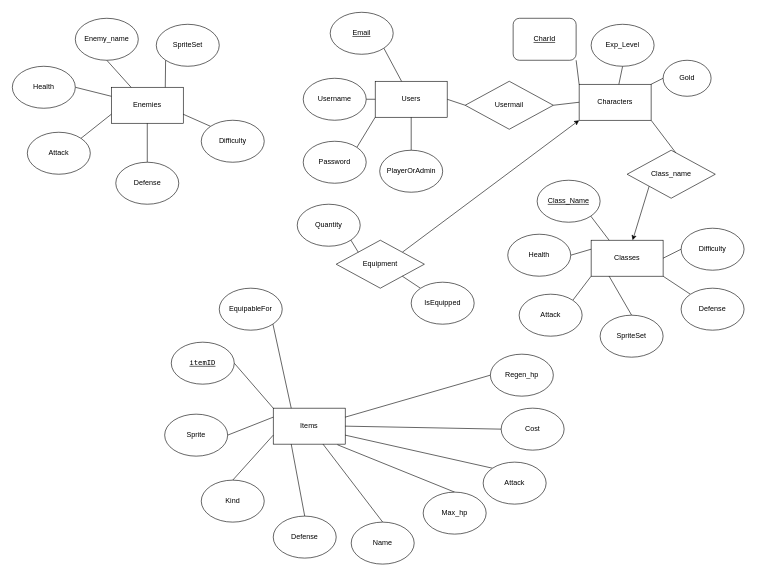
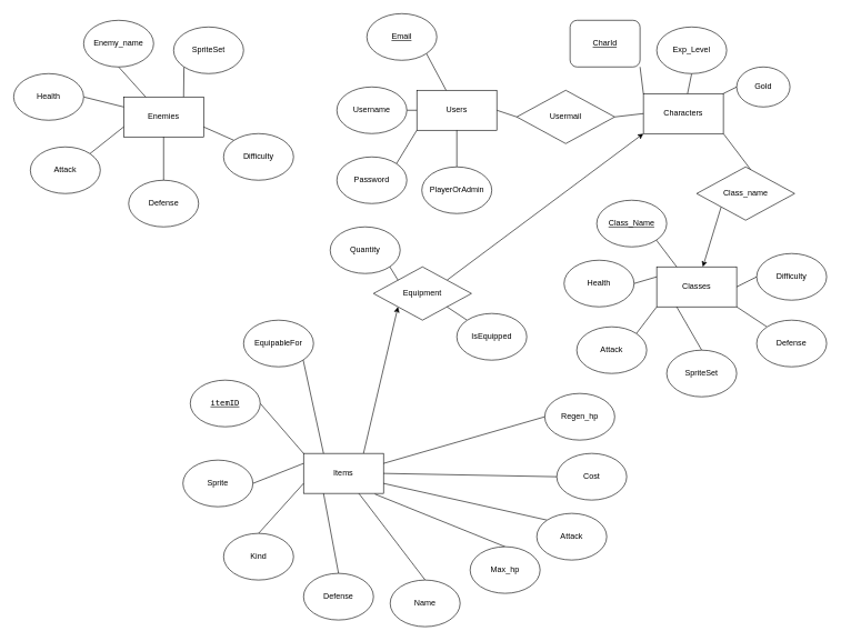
  <mxCell id="0" />
  <mxCell id="1" parent="0" />
  <mxCell id="2" style="rounded=0;orthogonalLoop=1;jettySize=auto;html=1;exitX=1;exitY=0.5;exitDx=0;exitDy=0;entryX=0;entryY=0.5;entryDx=0;entryDy=0;endArrow=none;endFill=0;" edge="1" parent="1" source="3" target="20"><mxGeometry relative="1" as="geometry" /></mxCell>
  <mxCell id="3" value="Users" style="rounded=0;whiteSpace=wrap;html=1;" vertex="1" parent="1"><mxGeometry x="625" y="135" width="120" height="60" as="geometry" /></mxCell>
  <mxCell id="4" style="rounded=0;orthogonalLoop=1;jettySize=auto;html=1;exitX=1;exitY=0;exitDx=0;exitDy=0;entryX=0;entryY=1;entryDx=0;entryDy=0;endArrow=none;endFill=0;" edge="1" parent="1" source="5" target="3"><mxGeometry relative="1" as="geometry" /></mxCell>
  <mxCell id="5" value="Password" style="ellipse;whiteSpace=wrap;html=1;" vertex="1" parent="1"><mxGeometry x="505" y="235" width="105" height="70" as="geometry" /></mxCell>
  <mxCell id="6" style="rounded=0;orthogonalLoop=1;jettySize=auto;html=1;exitX=0.5;exitY=0;exitDx=0;exitDy=0;endArrow=none;endFill=0;" edge="1" parent="1" source="7" target="3"><mxGeometry relative="1" as="geometry" /></mxCell>
  <mxCell id="7" value="PlayerOrAdmin" style="ellipse;whiteSpace=wrap;html=1;" vertex="1" parent="1"><mxGeometry x="632.5" y="250" width="105" height="70" as="geometry" /></mxCell>
  <mxCell id="8" style="edgeStyle=orthogonalEdgeStyle;rounded=0;orthogonalLoop=1;jettySize=auto;html=1;exitX=1;exitY=0.5;exitDx=0;exitDy=0;entryX=0;entryY=0.5;entryDx=0;entryDy=0;endArrow=none;endFill=0;" edge="1" parent="1" source="9" target="3"><mxGeometry relative="1" as="geometry" /></mxCell>
  <mxCell id="9" value="Username" style="ellipse;whiteSpace=wrap;html=1;" vertex="1" parent="1"><mxGeometry x="505" y="130" width="105" height="70" as="geometry" /></mxCell>
  <mxCell id="10" style="rounded=0;orthogonalLoop=1;jettySize=auto;html=1;exitX=1;exitY=1;exitDx=0;exitDy=0;endArrow=none;endFill=0;" edge="1" parent="1" source="11" target="3"><mxGeometry relative="1" as="geometry" /></mxCell>
  <mxCell id="11" value="&lt;u&gt;Email&lt;/u&gt;" style="ellipse;whiteSpace=wrap;html=1;" vertex="1" parent="1"><mxGeometry x="550" y="20" width="105" height="70" as="geometry" /></mxCell>
  <mxCell id="12" value="Characters" style="rounded=0;whiteSpace=wrap;html=1;" vertex="1" parent="1"><mxGeometry x="965" y="140" width="120" height="60" as="geometry" /></mxCell>
  <mxCell id="13" style="rounded=0;orthogonalLoop=1;jettySize=auto;html=1;exitX=1;exitY=1;exitDx=0;exitDy=0;entryX=0;entryY=0;entryDx=0;entryDy=0;endArrow=none;endFill=0;" edge="1" parent="1" source="14" target="12"><mxGeometry relative="1" as="geometry" /></mxCell>
  <mxCell id="14" value="&lt;u&gt;CharId&lt;/u&gt;" style="whiteSpace=wrap;html=1;rounded=1;" vertex="1" parent="1"><mxGeometry x="855" y="30" width="105" height="70" as="geometry" /></mxCell>
  <mxCell id="15" style="rounded=0;orthogonalLoop=1;jettySize=auto;html=1;exitX=0.5;exitY=1;exitDx=0;exitDy=0;endArrow=none;endFill=0;" edge="1" parent="1" source="16" target="12"><mxGeometry relative="1" as="geometry" /></mxCell>
  <mxCell id="16" value="Exp_Level" style="ellipse;whiteSpace=wrap;html=1;" vertex="1" parent="1"><mxGeometry x="985" y="40" width="105" height="70" as="geometry" /></mxCell>
  <mxCell id="17" style="rounded=0;orthogonalLoop=1;jettySize=auto;html=1;exitX=0;exitY=0.5;exitDx=0;exitDy=0;entryX=1;entryY=0;entryDx=0;entryDy=0;endArrow=none;endFill=0;" edge="1" parent="1" source="18" target="12"><mxGeometry relative="1" as="geometry" /></mxCell>
  <mxCell id="18" value="Gold" style="ellipse;whiteSpace=wrap;html=1;" vertex="1" parent="1"><mxGeometry x="1105" y="100" width="80" height="60" as="geometry" /></mxCell>
  <mxCell id="19" style="rounded=0;orthogonalLoop=1;jettySize=auto;html=1;exitX=1;exitY=0.5;exitDx=0;exitDy=0;entryX=0;entryY=0.5;entryDx=0;entryDy=0;endArrow=none;endFill=0;" edge="1" parent="1" source="20" target="12"><mxGeometry relative="1" as="geometry" /></mxCell>
  <mxCell id="20" value="Usermail" style="rhombus;whiteSpace=wrap;html=1;" vertex="1" parent="1"><mxGeometry x="775" y="135" width="147" height="80" as="geometry" /></mxCell>
  <mxCell id="21" style="rounded=0;orthogonalLoop=1;jettySize=auto;html=1;exitX=0;exitY=1;exitDx=0;exitDy=0;" edge="1" parent="1" source="22" target="24"><mxGeometry relative="1" as="geometry" /></mxCell>
  <mxCell id="22" value="Class_name" style="rhombus;whiteSpace=wrap;html=1;" vertex="1" parent="1"><mxGeometry x="1045" y="250" width="147" height="80" as="geometry" /></mxCell>
  <mxCell id="23" style="rounded=0;orthogonalLoop=1;jettySize=auto;html=1;exitX=1;exitY=1;exitDx=0;exitDy=0;entryX=0.551;entryY=0.05;entryDx=0;entryDy=0;entryPerimeter=0;endArrow=none;endFill=0;" edge="1" parent="1" source="12" target="22"><mxGeometry relative="1" as="geometry" /></mxCell>
  <mxCell id="24" value="Classes" style="rounded=0;whiteSpace=wrap;html=1;" vertex="1" parent="1"><mxGeometry x="985" y="400" width="120" height="60" as="geometry" /></mxCell>
  <mxCell id="25" style="rounded=0;orthogonalLoop=1;jettySize=auto;html=1;exitX=1;exitY=0.5;exitDx=0;exitDy=0;entryX=0;entryY=0.25;entryDx=0;entryDy=0;endArrow=none;endFill=0;" edge="1" parent="1" source="26" target="24"><mxGeometry relative="1" as="geometry" /></mxCell>
  <mxCell id="26" value="Health" style="ellipse;whiteSpace=wrap;html=1;" vertex="1" parent="1"><mxGeometry x="846" y="390" width="105" height="70" as="geometry" /></mxCell>
  <mxCell id="27" style="rounded=0;orthogonalLoop=1;jettySize=auto;html=1;exitX=1;exitY=0;exitDx=0;exitDy=0;entryX=0;entryY=1;entryDx=0;entryDy=0;endArrow=none;endFill=0;" edge="1" parent="1" source="28" target="24"><mxGeometry relative="1" as="geometry" /></mxCell>
  <mxCell id="28" value="Attack" style="ellipse;whiteSpace=wrap;html=1;" vertex="1" parent="1"><mxGeometry x="865" y="490" width="105" height="70" as="geometry" /></mxCell>
  <mxCell id="29" style="rounded=0;orthogonalLoop=1;jettySize=auto;html=1;exitX=0.5;exitY=0;exitDx=0;exitDy=0;entryX=0.25;entryY=1;entryDx=0;entryDy=0;endArrow=none;endFill=0;" edge="1" parent="1" source="30" target="24"><mxGeometry relative="1" as="geometry" /></mxCell>
  <mxCell id="30" value="SpriteSet" style="ellipse;whiteSpace=wrap;html=1;" vertex="1" parent="1"><mxGeometry x="1000" y="525" width="105" height="70" as="geometry" /></mxCell>
  <mxCell id="31" style="rounded=0;orthogonalLoop=1;jettySize=auto;html=1;exitX=0;exitY=0;exitDx=0;exitDy=0;entryX=1;entryY=1;entryDx=0;entryDy=0;endArrow=none;endFill=0;" edge="1" parent="1" source="32" target="24"><mxGeometry relative="1" as="geometry" /></mxCell>
  <mxCell id="32" value="Defense" style="ellipse;whiteSpace=wrap;html=1;" vertex="1" parent="1"><mxGeometry x="1135" y="480" width="105" height="70" as="geometry" /></mxCell>
  <mxCell id="33" style="rounded=0;orthogonalLoop=1;jettySize=auto;html=1;exitX=1;exitY=1;exitDx=0;exitDy=0;entryX=0.25;entryY=0;entryDx=0;entryDy=0;endArrow=none;endFill=0;" edge="1" parent="1" source="34" target="24"><mxGeometry relative="1" as="geometry" /></mxCell>
  <mxCell id="34" value="&lt;u&gt;Class_Name&lt;/u&gt;" style="ellipse;whiteSpace=wrap;html=1;" vertex="1" parent="1"><mxGeometry x="895" y="300" width="105" height="70" as="geometry" /></mxCell>
  <mxCell id="35" style="rounded=0;orthogonalLoop=1;jettySize=auto;html=1;exitX=0;exitY=0.5;exitDx=0;exitDy=0;entryX=1;entryY=0.5;entryDx=0;entryDy=0;endArrow=none;endFill=0;" edge="1" parent="1" source="36" target="24"><mxGeometry relative="1" as="geometry" /></mxCell>
  <mxCell id="36" value="Difficulty" style="ellipse;whiteSpace=wrap;html=1;" vertex="1" parent="1"><mxGeometry x="1135" y="380" width="105" height="70" as="geometry" /></mxCell>
+ <mxCell id="37" style="rounded=0;orthogonalLoop=1;jettySize=auto;html=1;exitX=0.75;exitY=0;exitDx=0;exitDy=0;entryX=0;entryY=1;entryDx=0;entryDy=0;" edge="1" parent="1" source="38" target="60"><mxGeometry relative="1" as="geometry" /></mxCell>
  <mxCell id="38" value="Items" style="rounded=0;whiteSpace=wrap;html=1;" vertex="1" parent="1"><mxGeometry x="455" y="680" width="120" height="60" as="geometry" /></mxCell>
  <mxCell id="39" style="rounded=0;orthogonalLoop=1;jettySize=auto;html=1;exitX=1;exitY=0.5;exitDx=0;exitDy=0;entryX=0;entryY=0;entryDx=0;entryDy=0;endArrow=none;endFill=0;" edge="1" parent="1" source="40" target="38"><mxGeometry relative="1" as="geometry" /></mxCell>
  <mxCell id="40" value="&lt;span style=&quot;font-family: monospace; text-align: start; text-wrap: nowrap;&quot;&gt;&lt;u style=&quot;&quot;&gt;&lt;font style=&quot;font-size: 12px;&quot;&gt;itemID&lt;/font&gt;&lt;/u&gt;&lt;/span&gt;" style="ellipse;whiteSpace=wrap;html=1;" vertex="1" parent="1"><mxGeometry x="285" y="570" width="105" height="70" as="geometry" /></mxCell>
  <mxCell id="41" style="rounded=0;orthogonalLoop=1;jettySize=auto;html=1;exitX=0.5;exitY=0;exitDx=0;exitDy=0;entryX=0;entryY=0.75;entryDx=0;entryDy=0;endArrow=none;endFill=0;" edge="1" parent="1" source="42" target="38"><mxGeometry relative="1" as="geometry" /></mxCell>
  <mxCell id="42" value="Kind" style="ellipse;whiteSpace=wrap;html=1;" vertex="1" parent="1"><mxGeometry x="335" y="800" width="105" height="70" as="geometry" /></mxCell>
  <mxCell id="43" style="rounded=0;orthogonalLoop=1;jettySize=auto;html=1;exitX=0.5;exitY=0;exitDx=0;exitDy=0;entryX=0.25;entryY=1;entryDx=0;entryDy=0;endArrow=none;endFill=0;" edge="1" parent="1" source="44" target="38"><mxGeometry relative="1" as="geometry" /></mxCell>
  <mxCell id="44" value="Defense" style="ellipse;whiteSpace=wrap;html=1;" vertex="1" parent="1"><mxGeometry x="455" y="860" width="105" height="70" as="geometry" /></mxCell>
  <mxCell id="45" style="rounded=0;orthogonalLoop=1;jettySize=auto;html=1;exitX=0.5;exitY=0;exitDx=0;exitDy=0;entryX=0.892;entryY=1.017;entryDx=0;entryDy=0;entryPerimeter=0;endArrow=none;endFill=0;" edge="1" parent="1" source="46" target="38"><mxGeometry relative="1" as="geometry" /></mxCell>
  <mxCell id="46" value="Max_hp" style="ellipse;whiteSpace=wrap;html=1;" vertex="1" parent="1"><mxGeometry x="705" y="820" width="105" height="70" as="geometry" /></mxCell>
  <mxCell id="47" style="rounded=0;orthogonalLoop=1;jettySize=auto;html=1;exitX=1;exitY=1;exitDx=0;exitDy=0;entryX=0.25;entryY=0;entryDx=0;entryDy=0;endArrow=none;endFill=0;" edge="1" parent="1" source="48" target="38"><mxGeometry relative="1" as="geometry" /></mxCell>
  <mxCell id="48" value="EquipableFor" style="ellipse;whiteSpace=wrap;html=1;" vertex="1" parent="1"><mxGeometry x="365" y="480" width="105" height="70" as="geometry" /></mxCell>
  <mxCell id="49" style="rounded=0;orthogonalLoop=1;jettySize=auto;html=1;exitX=1;exitY=0.5;exitDx=0;exitDy=0;entryX=0;entryY=0.25;entryDx=0;entryDy=0;endArrow=none;endFill=0;" edge="1" parent="1" source="50" target="38"><mxGeometry relative="1" as="geometry" /></mxCell>
  <mxCell id="50" value="Sprite" style="ellipse;whiteSpace=wrap;html=1;" vertex="1" parent="1"><mxGeometry x="274" y="690" width="105" height="70" as="geometry" /></mxCell>
  <mxCell id="51" style="rounded=0;orthogonalLoop=1;jettySize=auto;html=1;exitX=0;exitY=0;exitDx=0;exitDy=0;entryX=1;entryY=0.75;entryDx=0;entryDy=0;endArrow=none;endFill=0;" edge="1" parent="1" source="52" target="38"><mxGeometry relative="1" as="geometry" /></mxCell>
  <mxCell id="52" value="Attack" style="ellipse;whiteSpace=wrap;html=1;" vertex="1" parent="1"><mxGeometry x="805" y="770" width="105" height="70" as="geometry" /></mxCell>
  <mxCell id="53" style="rounded=0;orthogonalLoop=1;jettySize=auto;html=1;exitX=0;exitY=0.5;exitDx=0;exitDy=0;entryX=1;entryY=0.5;entryDx=0;entryDy=0;endArrow=none;endFill=0;" edge="1" parent="1" source="54" target="38"><mxGeometry relative="1" as="geometry" /></mxCell>
  <mxCell id="54" value="Cost" style="ellipse;whiteSpace=wrap;html=1;" vertex="1" parent="1"><mxGeometry x="835" y="680" width="105" height="70" as="geometry" /></mxCell>
  <mxCell id="55" style="rounded=0;orthogonalLoop=1;jettySize=auto;html=1;exitX=0;exitY=0.5;exitDx=0;exitDy=0;entryX=1;entryY=0.25;entryDx=0;entryDy=0;endArrow=none;endFill=0;" edge="1" parent="1" source="56" target="38"><mxGeometry relative="1" as="geometry" /></mxCell>
  <mxCell id="56" value="Regen_hp" style="ellipse;whiteSpace=wrap;html=1;" vertex="1" parent="1"><mxGeometry x="817" y="590" width="105" height="70" as="geometry" /></mxCell>
  <mxCell id="57" style="rounded=0;orthogonalLoop=1;jettySize=auto;html=1;exitX=0.5;exitY=0;exitDx=0;exitDy=0;endArrow=none;endFill=0;" edge="1" parent="1" source="58" target="38"><mxGeometry relative="1" as="geometry" /></mxCell>
  <mxCell id="58" value="Name" style="ellipse;whiteSpace=wrap;html=1;" vertex="1" parent="1"><mxGeometry x="585" y="870" width="105" height="70" as="geometry" /></mxCell>
  <mxCell id="59" style="rounded=0;orthogonalLoop=1;jettySize=auto;html=1;exitX=1;exitY=0;exitDx=0;exitDy=0;entryX=0;entryY=1;entryDx=0;entryDy=0;" edge="1" parent="1" source="60" target="12"><mxGeometry relative="1" as="geometry" /></mxCell>
  <mxCell id="60" value="Equipment" style="rhombus;whiteSpace=wrap;html=1;" vertex="1" parent="1"><mxGeometry x="560" y="400" width="147" height="80" as="geometry" /></mxCell>
  <mxCell id="61" style="rounded=0;orthogonalLoop=1;jettySize=auto;html=1;exitX=1;exitY=1;exitDx=0;exitDy=0;entryX=0;entryY=0;entryDx=0;entryDy=0;endArrow=none;endFill=0;" edge="1" parent="1" source="62" target="60"><mxGeometry relative="1" as="geometry" /></mxCell>
  <mxCell id="62" value="Quantity" style="ellipse;whiteSpace=wrap;html=1;" vertex="1" parent="1"><mxGeometry x="495" y="340" width="105" height="70" as="geometry" /></mxCell>
  <mxCell id="63" style="rounded=0;orthogonalLoop=1;jettySize=auto;html=1;exitX=0;exitY=0;exitDx=0;exitDy=0;entryX=1;entryY=1;entryDx=0;entryDy=0;endArrow=none;endFill=0;" edge="1" parent="1" source="64" target="60"><mxGeometry relative="1" as="geometry" /></mxCell>
  <mxCell id="64" value="IsEquipped" style="ellipse;whiteSpace=wrap;html=1;" vertex="1" parent="1"><mxGeometry x="685" y="470" width="105" height="70" as="geometry" /></mxCell>
  <mxCell id="65" value="Enemies" style="rounded=0;whiteSpace=wrap;html=1;" vertex="1" parent="1"><mxGeometry x="185" y="145" width="120" height="60" as="geometry" /></mxCell>
  <mxCell id="66" style="rounded=0;orthogonalLoop=1;jettySize=auto;html=1;exitX=0.5;exitY=1;exitDx=0;exitDy=0;endArrow=none;endFill=0;" edge="1" parent="1" source="67" target="65"><mxGeometry relative="1" as="geometry" /></mxCell>
  <mxCell id="67" value="Enemy_name" style="ellipse;whiteSpace=wrap;html=1;" vertex="1" parent="1"><mxGeometry x="125" y="30" width="105" height="70" as="geometry" /></mxCell>
  <mxCell id="68" style="rounded=0;orthogonalLoop=1;jettySize=auto;html=1;exitX=1;exitY=0.5;exitDx=0;exitDy=0;entryX=0;entryY=0.25;entryDx=0;entryDy=0;endArrow=none;endFill=0;" edge="1" parent="1" source="69" target="65"><mxGeometry relative="1" as="geometry" /></mxCell>
  <mxCell id="69" value="Health" style="ellipse;whiteSpace=wrap;html=1;" vertex="1" parent="1"><mxGeometry x="20" y="110" width="105" height="70" as="geometry" /></mxCell>
  <mxCell id="70" style="rounded=0;orthogonalLoop=1;jettySize=auto;html=1;exitX=1;exitY=0;exitDx=0;exitDy=0;entryX=0;entryY=0.75;entryDx=0;entryDy=0;endArrow=none;endFill=0;" edge="1" parent="1" source="71" target="65"><mxGeometry relative="1" as="geometry" /></mxCell>
  <mxCell id="71" value="Attack" style="ellipse;whiteSpace=wrap;html=1;" vertex="1" parent="1"><mxGeometry x="45" y="220" width="105" height="70" as="geometry" /></mxCell>
  <mxCell id="72" style="rounded=0;orthogonalLoop=1;jettySize=auto;html=1;exitX=0.5;exitY=0;exitDx=0;exitDy=0;entryX=0.5;entryY=1;entryDx=0;entryDy=0;endArrow=none;endFill=0;" edge="1" parent="1" source="73" target="65"><mxGeometry relative="1" as="geometry" /></mxCell>
  <mxCell id="73" value="Defense" style="ellipse;whiteSpace=wrap;html=1;" vertex="1" parent="1"><mxGeometry x="192.5" y="270" width="105" height="70" as="geometry" /></mxCell>
  <mxCell id="74" style="rounded=0;orthogonalLoop=1;jettySize=auto;html=1;exitX=0;exitY=1;exitDx=0;exitDy=0;entryX=0.75;entryY=0;entryDx=0;entryDy=0;endArrow=none;endFill=0;" edge="1" parent="1" source="75" target="65"><mxGeometry relative="1" as="geometry" /></mxCell>
  <mxCell id="75" value="SpriteSet" style="ellipse;whiteSpace=wrap;html=1;" vertex="1" parent="1"><mxGeometry x="260" y="40" width="105" height="70" as="geometry" /></mxCell>
  <mxCell id="76" style="rounded=0;orthogonalLoop=1;jettySize=auto;html=1;exitX=0;exitY=0;exitDx=0;exitDy=0;entryX=1;entryY=0.75;entryDx=0;entryDy=0;endArrow=none;endFill=0;" edge="1" parent="1" source="77" target="65"><mxGeometry relative="1" as="geometry" /></mxCell>
  <mxCell id="77" value="Difficulty" style="ellipse;whiteSpace=wrap;html=1;" vertex="1" parent="1"><mxGeometry x="335" y="200" width="105" height="70" as="geometry" /></mxCell>
